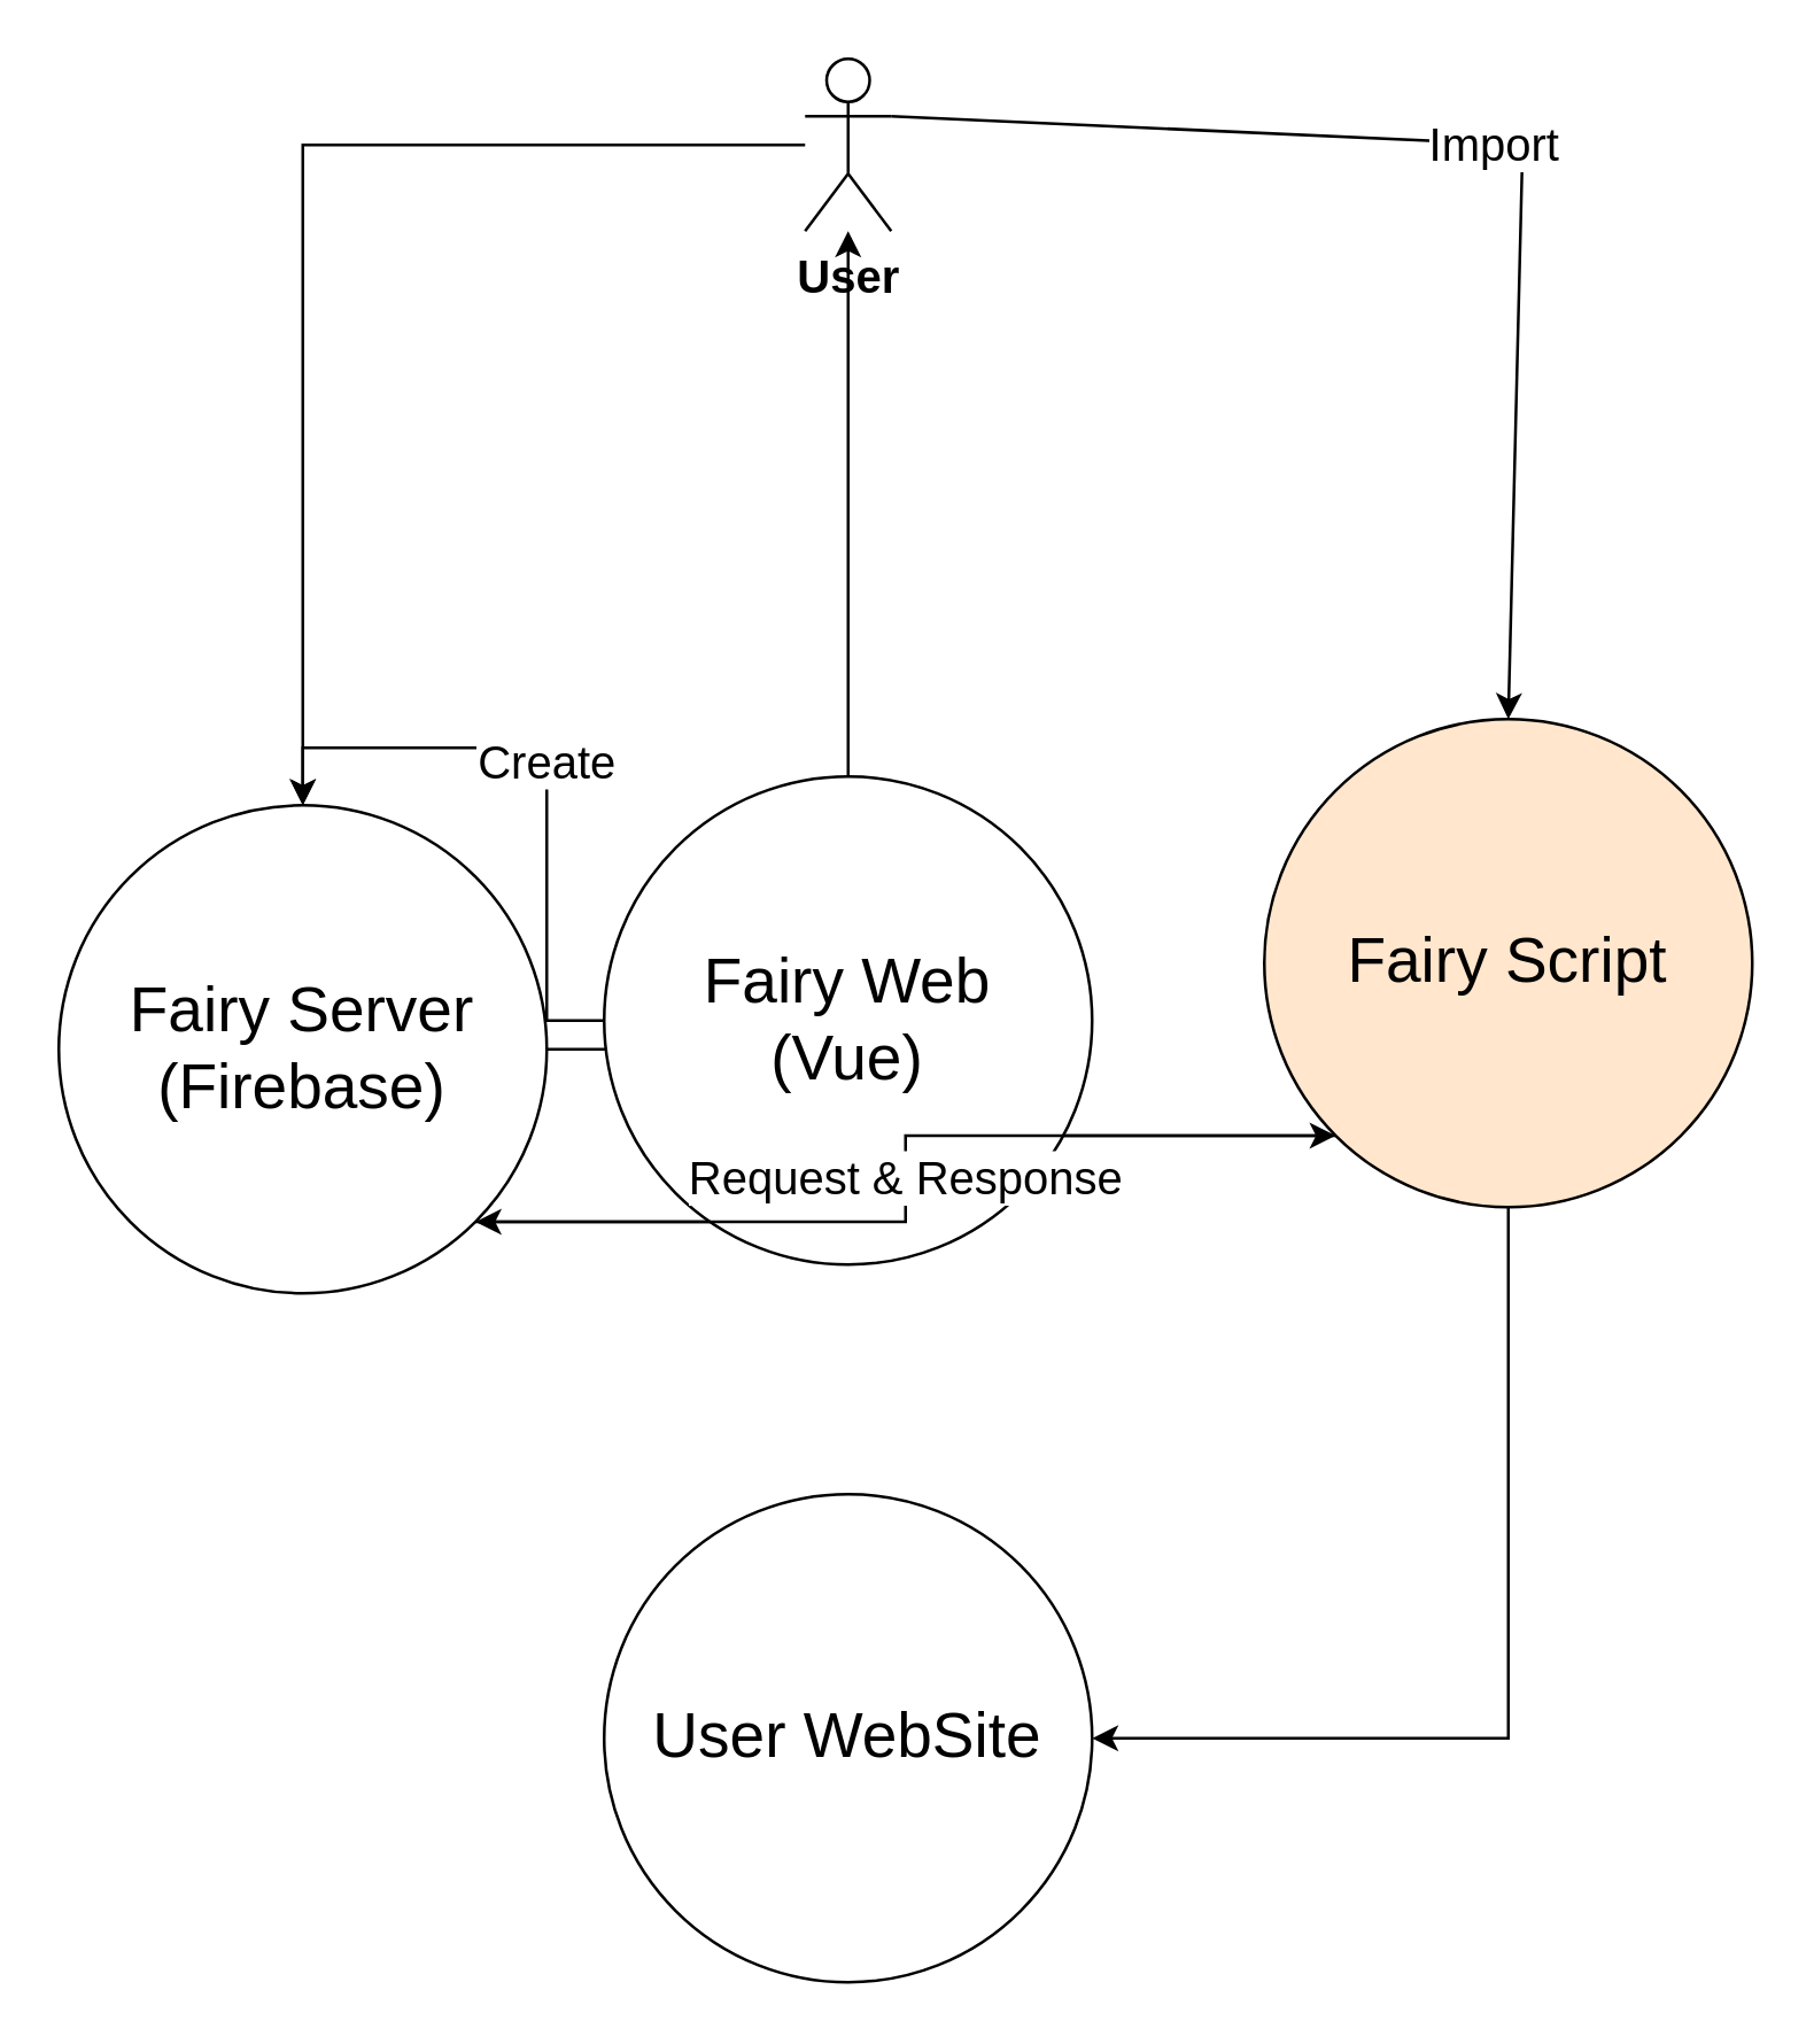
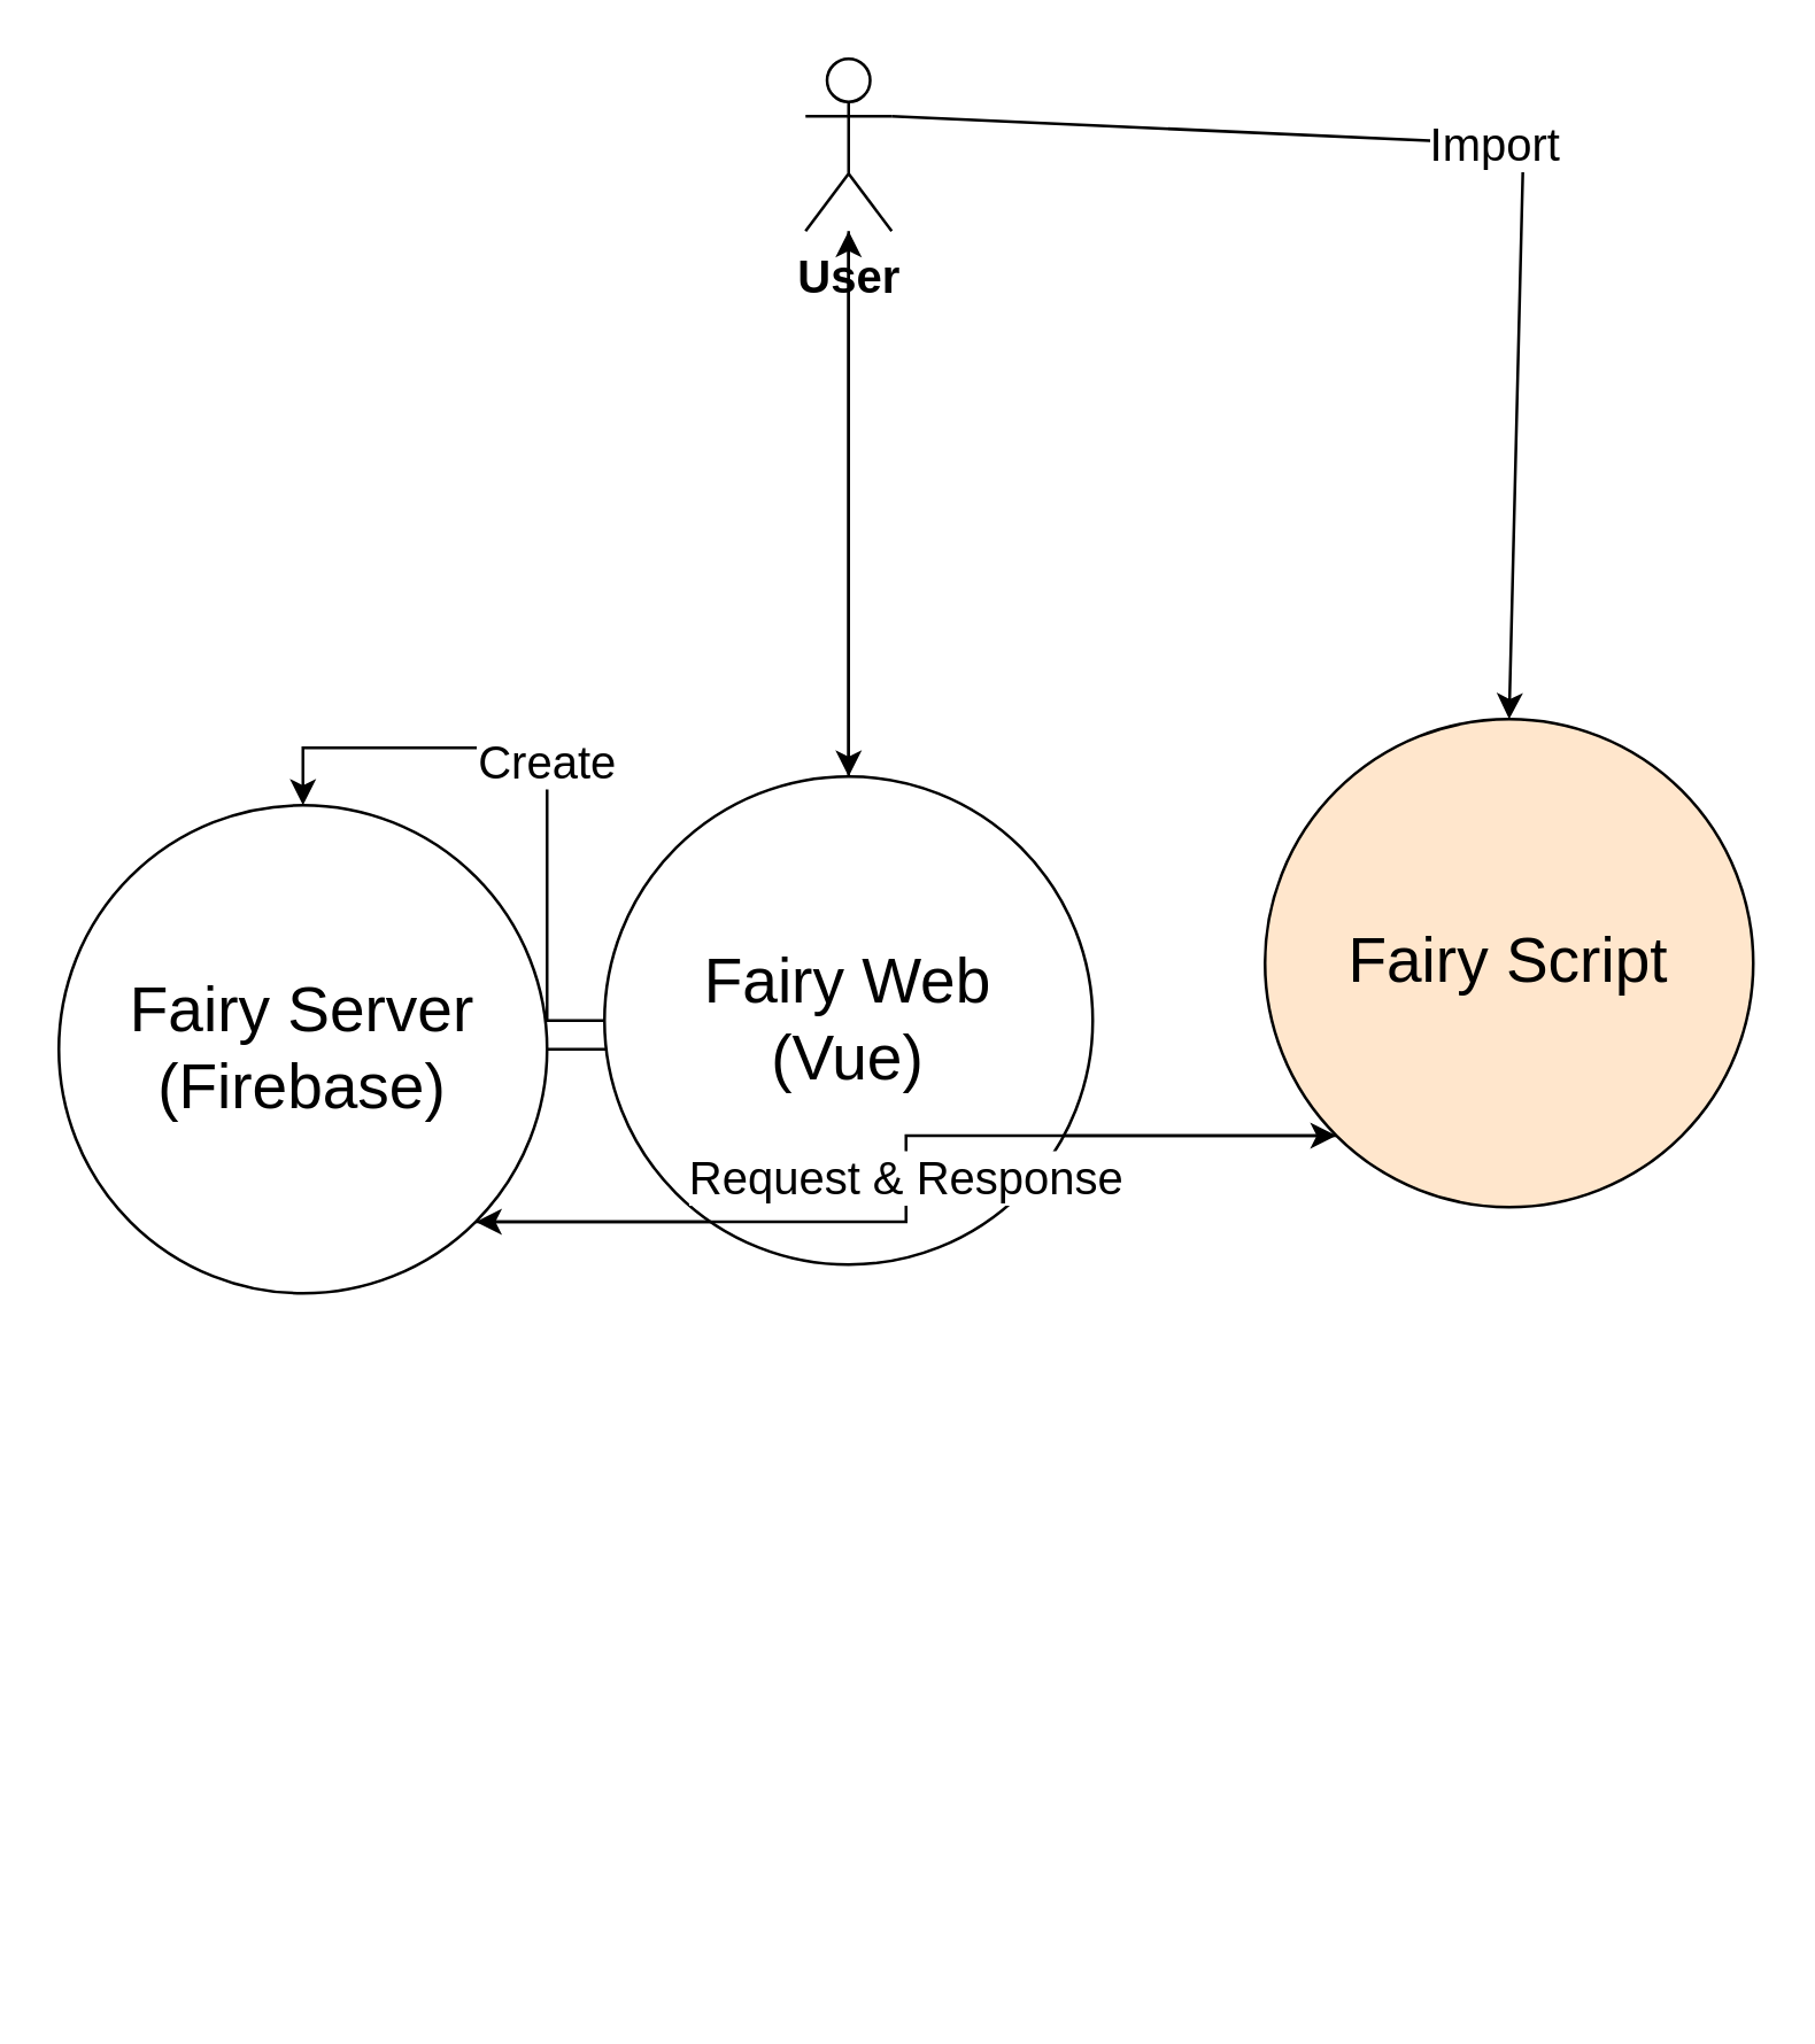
  <mxCell id="0" />
  <mxCell id="1" parent="0" />
  <mxCell id="2" value="Key, Script" style="edgeStyle=orthogonalEdgeStyle;rounded=0;orthogonalLoop=1;jettySize=auto;html=1;entryX=0.5;entryY=1;entryDx=0;entryDy=0;fontSize=16;exitX=1;exitY=0.5;exitDx=0;exitDy=0;" edge="1" parent="1" source="4" target="7"><mxGeometry x="0.235" relative="1" as="geometry"><mxPoint x="380" y="365" as="sourcePoint" /><Array as="points"><mxPoint x="295" y="365" /></Array><mxPoint as="offset" /></mxGeometry></mxCell>
  <mxCell id="3" style="edgeStyle=orthogonalEdgeStyle;rounded=0;orthogonalLoop=1;jettySize=auto;html=1;exitX=1;exitY=1;exitDx=0;exitDy=0;entryX=0;entryY=1;entryDx=0;entryDy=0;fontSize=16;" edge="1" parent="1" source="4" target="13"><mxGeometry relative="1" as="geometry" /></mxCell>
  <mxCell id="4" value="&lt;font style=&quot;font-size: 22px&quot;&gt;Fairy Server&lt;br&gt;(Firebase)&lt;br&gt;&lt;/font&gt;" style="ellipse;whiteSpace=wrap;html=1;aspect=fixed;" vertex="1" parent="1"><mxGeometry x="20" y="280" width="170" height="170" as="geometry" /></mxCell>
  <mxCell id="5" value="Create" style="edgeStyle=orthogonalEdgeStyle;rounded=0;orthogonalLoop=1;jettySize=auto;html=1;entryX=0.5;entryY=0;entryDx=0;entryDy=0;fontSize=16;" edge="1" parent="1" source="7" target="4"><mxGeometry relative="1" as="geometry" /></mxCell>
  <mxCell id="6" style="edgeStyle=orthogonalEdgeStyle;rounded=0;orthogonalLoop=1;jettySize=auto;html=1;exitX=0.5;exitY=0;exitDx=0;exitDy=0;fontSize=16;" edge="1" parent="1" source="7"><mxGeometry relative="1" as="geometry"><mxPoint x="295" y="80" as="targetPoint" /></mxGeometry></mxCell>
  <mxCell id="7" value="&lt;span style=&quot;font-size: 22px&quot;&gt;Fairy Web&lt;br&gt;(Vue)&lt;br&gt;&lt;/span&gt;" style="ellipse;whiteSpace=wrap;html=1;aspect=fixed;" vertex="1" parent="1"><mxGeometry x="210" y="270" width="170" height="170" as="geometry" /></mxCell>
- <mxCell id="8" style="edgeStyle=orthogonalEdgeStyle;rounded=0;orthogonalLoop=1;jettySize=auto;html=1;" edge="1" parent="1" source="9" target="4"><mxGeometry relative="1" as="geometry" /></mxCell>
+ <mxCell id="8" style="edgeStyle=orthogonalEdgeStyle;rounded=0;orthogonalLoop=1;jettySize=auto;html=1;entryX=0.5;entryY=0;entryDx=0;entryDy=0;" edge="1" parent="1" source="9" target="7"><mxGeometry relative="1" as="geometry" /></mxCell>
  <mxCell id="9" value="User" style="shape=umlActor;verticalLabelPosition=bottom;verticalAlign=top;html=1;outlineConnect=0;fontSize=16;fontStyle=1" vertex="1" parent="1"><mxGeometry x="280" y="20" width="30" height="60" as="geometry" /></mxCell>
- <mxCell id="10" value="&lt;font style=&quot;font-size: 22px&quot;&gt;User WebSite&lt;br&gt;&lt;/font&gt;" style="ellipse;whiteSpace=wrap;html=1;aspect=fixed;" vertex="1" parent="1"><mxGeometry x="210" y="520" width="170" height="170" as="geometry" /></mxCell>
  <mxCell id="11" value="Request &amp;amp; Response" style="edgeStyle=orthogonalEdgeStyle;rounded=0;orthogonalLoop=1;jettySize=auto;html=1;exitX=0;exitY=1;exitDx=0;exitDy=0;entryX=1;entryY=1;entryDx=0;entryDy=0;fontSize=16;" edge="1" parent="1" source="13" target="4"><mxGeometry relative="1" as="geometry" /></mxCell>
- <mxCell id="12" style="edgeStyle=orthogonalEdgeStyle;rounded=0;orthogonalLoop=1;jettySize=auto;html=1;exitX=0.5;exitY=1;exitDx=0;exitDy=0;entryX=1;entryY=0.5;entryDx=0;entryDy=0;fontSize=16;" edge="1" parent="1" source="13" target="10"><mxGeometry relative="1" as="geometry" /></mxCell>
  <mxCell id="13" value="&lt;font style=&quot;font-size: 22px&quot;&gt;Fairy Script&lt;br&gt;&lt;/font&gt;" style="ellipse;whiteSpace=wrap;html=1;aspect=fixed;fillColor=#ffe6cc;" vertex="1" parent="1"><mxGeometry x="440" y="250" width="170" height="170" as="geometry" /></mxCell>
  <mxCell id="14" value="Import" style="endArrow=classic;html=1;fontSize=16;exitX=1;exitY=0.333;exitDx=0;exitDy=0;exitPerimeter=0;entryX=0.5;entryY=0;entryDx=0;entryDy=0;" edge="1" parent="1" source="9" target="13"><mxGeometry width="50" height="50" relative="1" as="geometry"><mxPoint x="320" y="310" as="sourcePoint" /><mxPoint x="370" y="260" as="targetPoint" /><Array as="points"><mxPoint x="530" y="50" /></Array></mxGeometry></mxCell>
